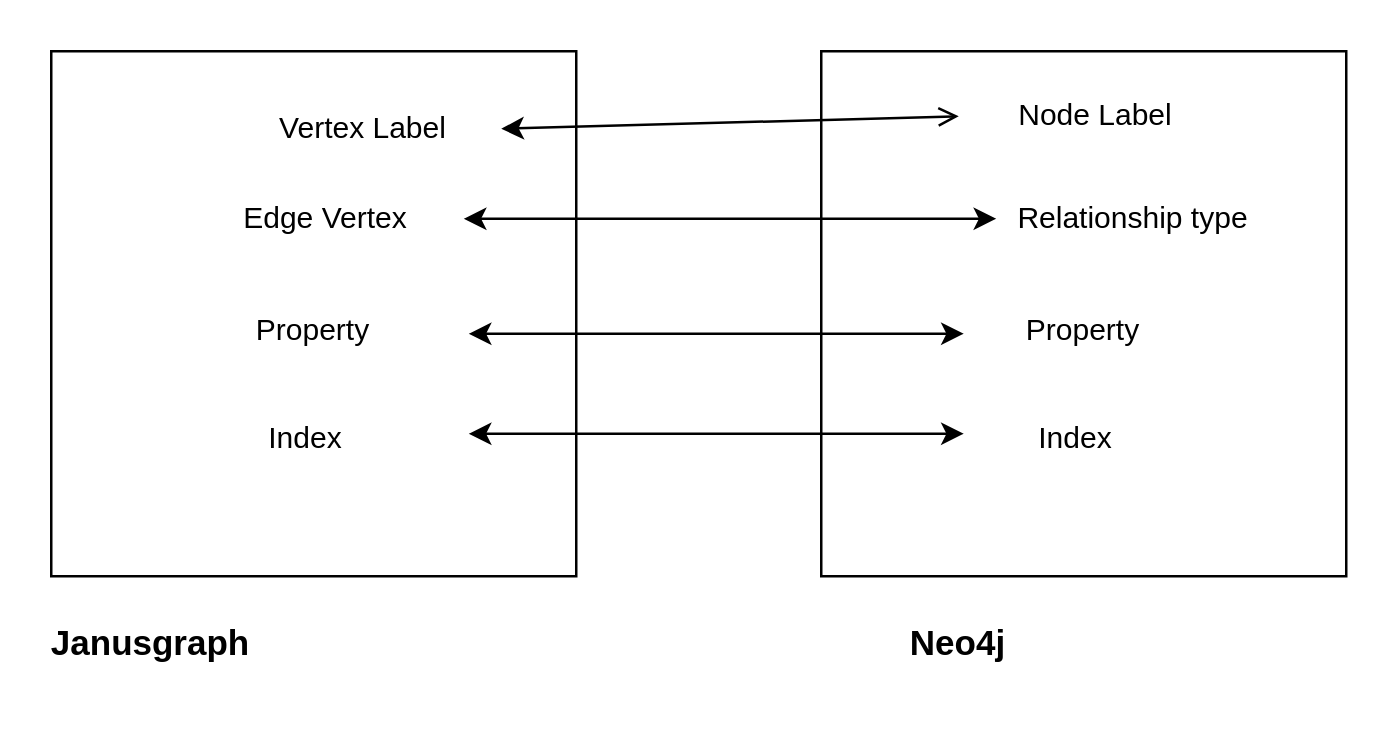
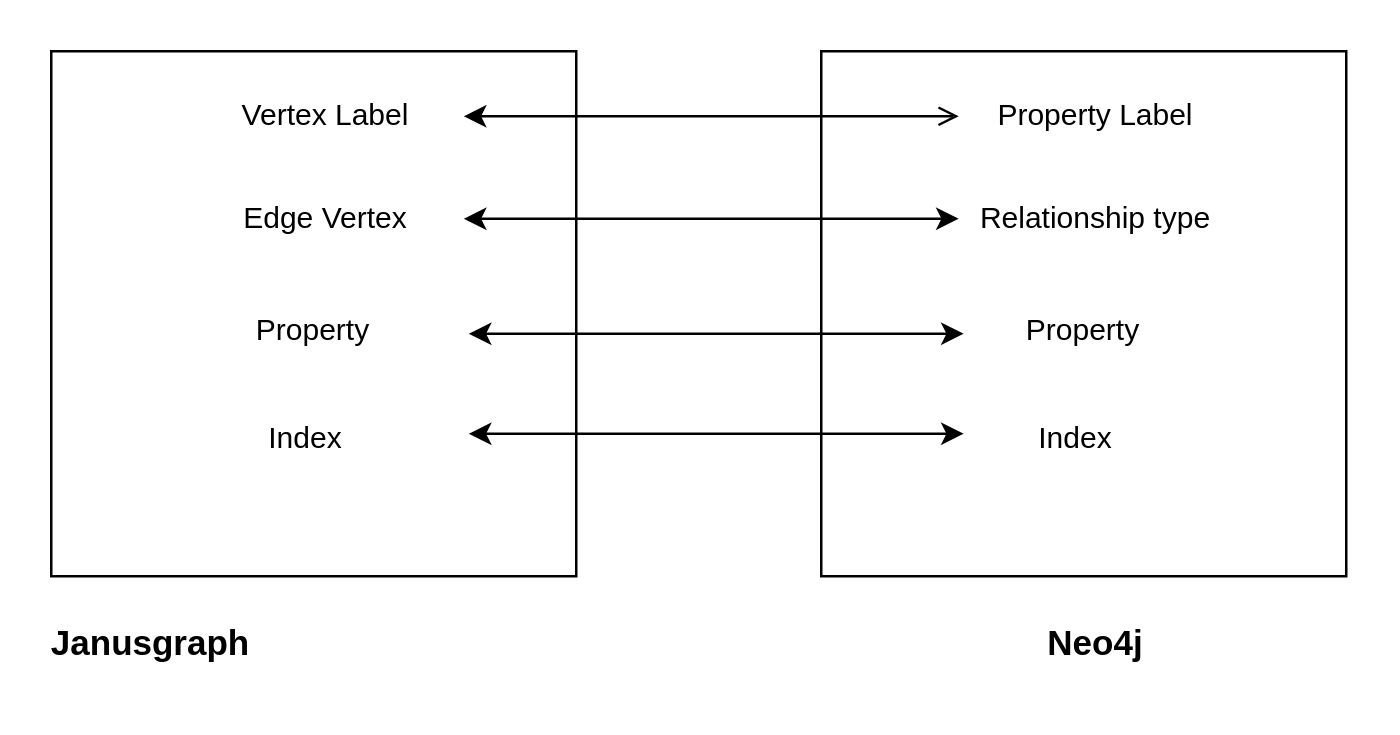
  <mxCell id="0" />
  <mxCell id="1" parent="0" />
  <mxCell id="2" value="" style="whiteSpace=wrap;html=1;aspect=fixed;" vertex="1" parent="1"><mxGeometry x="20" y="20" width="210" height="210" as="geometry" /></mxCell>
  <mxCell id="3" value="Edge Vertex" style="text;html=1;strokeColor=none;fillColor=none;align=center;verticalAlign=middle;whiteSpace=wrap;rounded=0;" vertex="1" parent="1"><mxGeometry x="75" y="72" width="110" height="30" as="geometry" /></mxCell>
  <mxCell id="4" value="Property" style="text;html=1;strokeColor=none;fillColor=none;align=center;verticalAlign=middle;whiteSpace=wrap;rounded=0;" vertex="1" parent="1"><mxGeometry x="95" y="117" width="60" height="30" as="geometry" /></mxCell>
  <mxCell id="5" value="Index" style="text;html=1;strokeColor=none;fillColor=none;align=center;verticalAlign=middle;whiteSpace=wrap;rounded=0;" vertex="1" parent="1"><mxGeometry x="92" y="160" width="60" height="30" as="geometry" /></mxCell>
- <mxCell id="6" value="Vertex Label" style="text;html=1;strokeColor=none;fillColor=none;align=center;verticalAlign=middle;whiteSpace=wrap;rounded=0;" vertex="1" parent="1"><mxGeometry x="90" y="36" width="110" height="30" as="geometry" /></mxCell>
+ <mxCell id="6" value="Vertex Label" style="text;html=1;strokeColor=none;fillColor=none;align=center;verticalAlign=middle;whiteSpace=wrap;rounded=0;" vertex="1" parent="1"><mxGeometry x="75" y="31" width="110" height="30" as="geometry" /></mxCell>
  <mxCell id="7" value="" style="whiteSpace=wrap;html=1;aspect=fixed;" vertex="1" parent="1"><mxGeometry x="328" y="20" width="210" height="210" as="geometry" /></mxCell>
- <mxCell id="8" value="Relationship type" style="text;html=1;strokeColor=none;fillColor=none;align=center;verticalAlign=middle;whiteSpace=wrap;rounded=0;" vertex="1" parent="1"><mxGeometry x="398" y="72" width="110" height="30" as="geometry" /></mxCell>
+ <mxCell id="8" value="Relationship type" style="text;html=1;strokeColor=none;fillColor=none;align=center;verticalAlign=middle;whiteSpace=wrap;rounded=0;" vertex="1" parent="1"><mxGeometry x="383" y="72" width="110" height="30" as="geometry" /></mxCell>
  <mxCell id="9" value="Property" style="text;html=1;strokeColor=none;fillColor=none;align=center;verticalAlign=middle;whiteSpace=wrap;rounded=0;" vertex="1" parent="1"><mxGeometry x="403" y="117" width="60" height="30" as="geometry" /></mxCell>
  <mxCell id="10" value="Index" style="text;html=1;strokeColor=none;fillColor=none;align=center;verticalAlign=middle;whiteSpace=wrap;rounded=0;" vertex="1" parent="1"><mxGeometry x="400" y="160" width="60" height="30" as="geometry" /></mxCell>
- <mxCell id="11" value="Node Label" style="text;html=1;strokeColor=none;fillColor=none;align=center;verticalAlign=middle;whiteSpace=wrap;rounded=0;" vertex="1" parent="1"><mxGeometry x="383" y="31" width="110" height="30" as="geometry" /></mxCell>
+ <mxCell id="11" value="Property Label" style="text;html=1;strokeColor=none;fillColor=none;align=center;verticalAlign=middle;whiteSpace=wrap;rounded=0;" vertex="1" parent="1"><mxGeometry x="383" y="31" width="110" height="30" as="geometry" /></mxCell>
  <mxCell id="12" value="&lt;b&gt;&lt;font style=&quot;font-size: 14px;&quot;&gt;Janusgraph&lt;/font&gt;&lt;/b&gt;" style="text;html=1;strokeColor=none;fillColor=none;align=center;verticalAlign=middle;whiteSpace=wrap;rounded=0;" vertex="1" parent="1"><mxGeometry x="30" y="242" width="60" height="30" as="geometry" /></mxCell>
- <mxCell id="13" value="&lt;font style=&quot;font-size: 14px;&quot;&gt;&lt;b&gt;Neo4j&lt;/b&gt;&lt;/font&gt;" style="text;html=1;strokeColor=none;fillColor=none;align=center;verticalAlign=middle;whiteSpace=wrap;rounded=0;" vertex="1" parent="1"><mxGeometry x="353" y="242" width="60" height="30" as="geometry" /></mxCell>
+ <mxCell id="13" value="&lt;font style=&quot;font-size: 14px;&quot;&gt;&lt;b&gt;Neo4j&lt;/b&gt;&lt;/font&gt;" style="text;html=1;strokeColor=none;fillColor=none;align=center;verticalAlign=middle;whiteSpace=wrap;rounded=0;" vertex="1" parent="1"><mxGeometry x="408" y="242" width="60" height="30" as="geometry" /></mxCell>
  <mxCell id="14" value="" style="endArrow=open;startArrow=classic;html=1;rounded=0;exitX=1;exitY=0.5;exitDx=0;exitDy=0;entryX=0;entryY=0.5;entryDx=0;entryDy=0;" edge="1" parent="1" source="6" target="11"><mxGeometry width="50" height="50" relative="1" as="geometry"><mxPoint x="248" y="162" as="sourcePoint" /><mxPoint x="298" y="112" as="targetPoint" /></mxGeometry></mxCell>
  <mxCell id="15" value="" style="endArrow=classic;startArrow=classic;html=1;rounded=0;exitX=1;exitY=0.5;exitDx=0;exitDy=0;entryX=0;entryY=0.5;entryDx=0;entryDy=0;" edge="1" parent="1" source="3" target="8"><mxGeometry width="50" height="50" relative="1" as="geometry"><mxPoint x="185" y="81" as="sourcePoint" /><mxPoint x="377.98" y="86.03" as="targetPoint" /></mxGeometry></mxCell>
  <mxCell id="16" value="" style="endArrow=classic;startArrow=classic;html=1;rounded=0;exitX=1;exitY=0.5;exitDx=0;exitDy=0;entryX=0;entryY=0.5;entryDx=0;entryDy=0;" edge="1" parent="1"><mxGeometry width="50" height="50" relative="1" as="geometry"><mxPoint x="187" y="133" as="sourcePoint" /><mxPoint x="385" y="133" as="targetPoint" /></mxGeometry></mxCell>
  <mxCell id="17" value="" style="endArrow=classic;startArrow=classic;html=1;rounded=0;exitX=1;exitY=0.5;exitDx=0;exitDy=0;entryX=0;entryY=0.5;entryDx=0;entryDy=0;" edge="1" parent="1"><mxGeometry width="50" height="50" relative="1" as="geometry"><mxPoint x="187" y="173" as="sourcePoint" /><mxPoint x="385" y="173" as="targetPoint" /></mxGeometry></mxCell>
